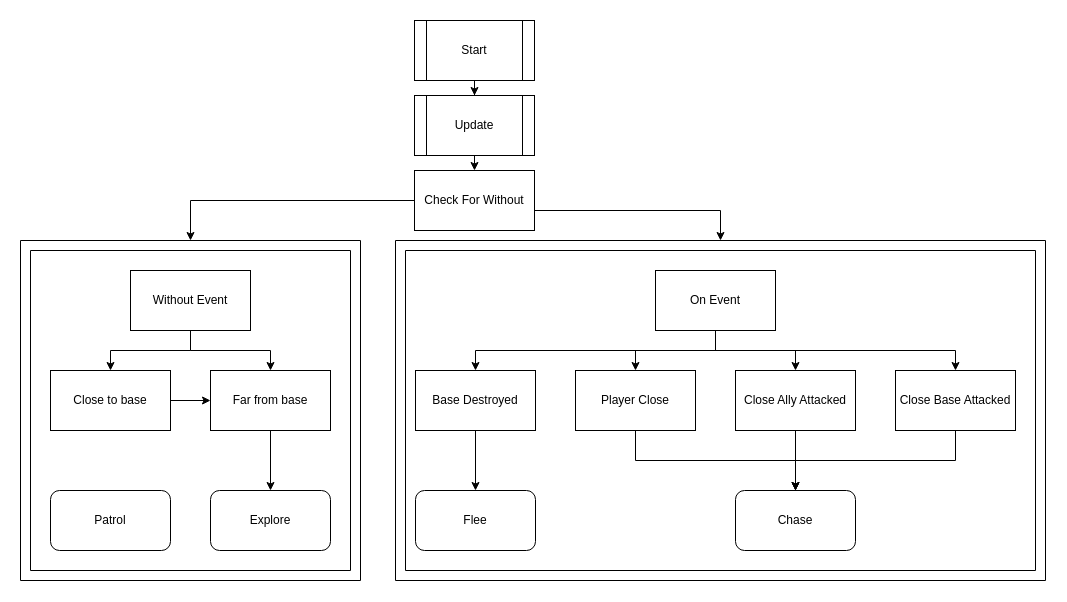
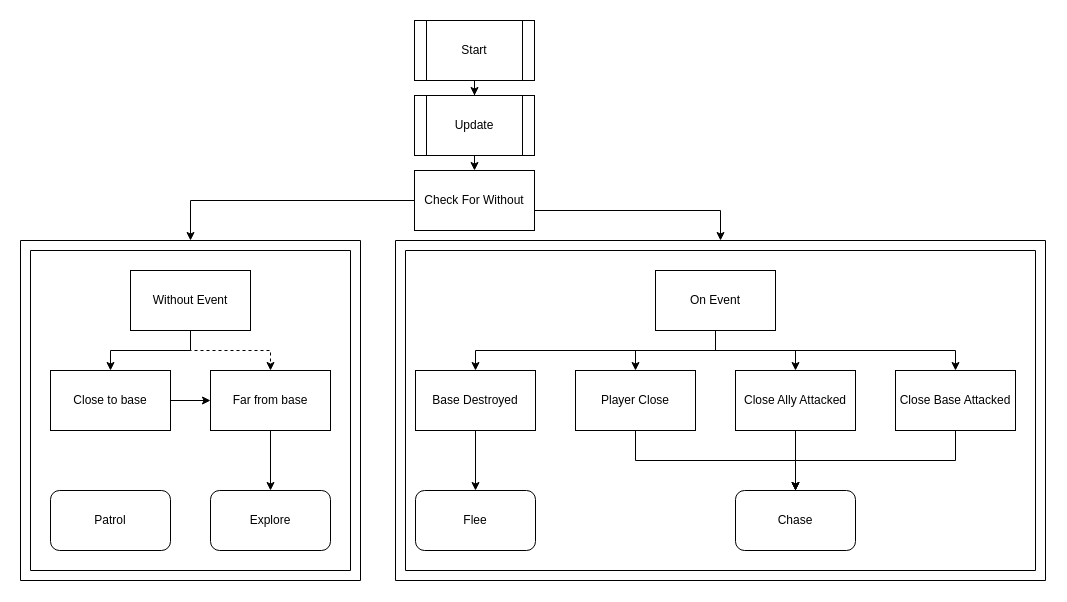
  <mxCell id="0" />
  <mxCell id="1" parent="0" />
  <mxCell id="2" value="" style="verticalLabelPosition=bottom;verticalAlign=top;html=1;shape=mxgraph.basic.frame;dx=10;" parent="1" vertex="1"><mxGeometry x="20" y="240" width="340" height="340" as="geometry" /></mxCell>
  <mxCell id="3" style="edgeStyle=orthogonalEdgeStyle;rounded=0;orthogonalLoop=1;jettySize=auto;html=1;entryX=0.5;entryY=0;entryDx=0;entryDy=0;" parent="1" source="4" target="34" edge="1"><mxGeometry relative="1" as="geometry" /></mxCell>
  <mxCell id="4" value="Start" style="shape=process;whiteSpace=wrap;html=1;backgroundOutline=1;" parent="1" vertex="1"><mxGeometry x="414" y="20" width="120" height="60" as="geometry" /></mxCell>
  <mxCell id="5" style="edgeStyle=orthogonalEdgeStyle;rounded=0;orthogonalLoop=1;jettySize=auto;html=1;" parent="1" source="6" target="8" edge="1"><mxGeometry relative="1" as="geometry" /></mxCell>
  <mxCell id="6" value="Close to base" style="rounded=0;whiteSpace=wrap;html=1;" parent="1" vertex="1"><mxGeometry x="50" y="370" width="120" height="60" as="geometry" /></mxCell>
  <mxCell id="7" style="edgeStyle=orthogonalEdgeStyle;rounded=0;orthogonalLoop=1;jettySize=auto;html=1;entryX=0.5;entryY=0;entryDx=0;entryDy=0;" parent="1" source="8" target="24" edge="1"><mxGeometry relative="1" as="geometry" /></mxCell>
  <mxCell id="8" value="Far from base" style="rounded=0;whiteSpace=wrap;html=1;" parent="1" vertex="1"><mxGeometry x="210" y="370" width="120" height="60" as="geometry" /></mxCell>
  <mxCell id="9" style="edgeStyle=orthogonalEdgeStyle;rounded=0;orthogonalLoop=1;jettySize=auto;html=1;entryX=0.5;entryY=0;entryDx=0;entryDy=0;" parent="1" source="13" target="18" edge="1"><mxGeometry relative="1" as="geometry" /></mxCell>
  <mxCell id="10" style="edgeStyle=orthogonalEdgeStyle;rounded=0;orthogonalLoop=1;jettySize=auto;html=1;entryX=0.5;entryY=0;entryDx=0;entryDy=0;" parent="1" source="13" target="26" edge="1"><mxGeometry relative="1" as="geometry" /></mxCell>
  <mxCell id="11" style="edgeStyle=orthogonalEdgeStyle;rounded=0;orthogonalLoop=1;jettySize=auto;html=1;entryX=0.5;entryY=0;entryDx=0;entryDy=0;" parent="1" source="13" target="28" edge="1"><mxGeometry relative="1" as="geometry"><Array as="points"><mxPoint x="715" y="350" /><mxPoint x="475" y="350" /></Array></mxGeometry></mxCell>
  <mxCell id="12" style="edgeStyle=orthogonalEdgeStyle;rounded=0;orthogonalLoop=1;jettySize=auto;html=1;entryX=0.5;entryY=0;entryDx=0;entryDy=0;" parent="1" source="13" target="20" edge="1"><mxGeometry relative="1" as="geometry"><Array as="points"><mxPoint x="715" y="350" /><mxPoint x="955" y="350" /></Array></mxGeometry></mxCell>
  <mxCell id="13" value="On Event" style="rounded=0;whiteSpace=wrap;html=1;" parent="1" vertex="1"><mxGeometry x="655" y="270" width="120" height="60" as="geometry" /></mxCell>
- <mxCell id="14" style="edgeStyle=orthogonalEdgeStyle;rounded=0;orthogonalLoop=1;jettySize=auto;html=1;entryX=0.5;entryY=0;entryDx=0;entryDy=0;" parent="1" source="16" target="8" edge="1"><mxGeometry relative="1" as="geometry" /></mxCell>
+ <mxCell id="14" style="edgeStyle=orthogonalEdgeStyle;rounded=0;orthogonalLoop=1;jettySize=auto;html=1;entryX=0.5;entryY=0;entryDx=0;entryDy=0;dashed=1;" parent="1" source="16" target="8" edge="1"><mxGeometry relative="1" as="geometry" /></mxCell>
  <mxCell id="15" style="edgeStyle=orthogonalEdgeStyle;rounded=0;orthogonalLoop=1;jettySize=auto;html=1;exitX=0;exitY=0.5;exitDx=0;exitDy=0;entryX=0.5;entryY=0;entryDx=0;entryDy=0;" parent="1" source="16" target="6" edge="1"><mxGeometry relative="1" as="geometry"><Array as="points"><mxPoint x="130" y="330" /><mxPoint x="190" y="330" /><mxPoint x="190" y="350" /><mxPoint x="110" y="350" /></Array></mxGeometry></mxCell>
  <mxCell id="16" value="Without Event" style="rounded=0;whiteSpace=wrap;html=1;" parent="1" vertex="1"><mxGeometry x="130" y="270" width="120" height="60" as="geometry" /></mxCell>
  <mxCell id="17" style="edgeStyle=orthogonalEdgeStyle;rounded=0;orthogonalLoop=1;jettySize=auto;html=1;entryX=0.5;entryY=0;entryDx=0;entryDy=0;" parent="1" source="18" target="22" edge="1"><mxGeometry relative="1" as="geometry"><Array as="points"><mxPoint x="635" y="460" /><mxPoint x="795" y="460" /></Array></mxGeometry></mxCell>
  <mxCell id="18" value="Player Close" style="rounded=0;whiteSpace=wrap;html=1;" parent="1" vertex="1"><mxGeometry x="575" y="370" width="120" height="60" as="geometry" /></mxCell>
  <mxCell id="19" style="edgeStyle=orthogonalEdgeStyle;rounded=0;orthogonalLoop=1;jettySize=auto;html=1;entryX=0.5;entryY=0;entryDx=0;entryDy=0;" parent="1" source="20" target="22" edge="1"><mxGeometry relative="1" as="geometry"><Array as="points"><mxPoint x="955" y="460" /><mxPoint x="795" y="460" /></Array></mxGeometry></mxCell>
  <mxCell id="20" value="Close Base Attacked" style="rounded=0;whiteSpace=wrap;html=1;" parent="1" vertex="1"><mxGeometry x="895" y="370" width="120" height="60" as="geometry" /></mxCell>
  <mxCell id="21" value="Flee" style="rounded=1;whiteSpace=wrap;html=1;" parent="1" vertex="1"><mxGeometry x="415" y="490" width="120" height="60" as="geometry" /></mxCell>
  <mxCell id="22" value="Chase" style="rounded=1;whiteSpace=wrap;html=1;" parent="1" vertex="1"><mxGeometry x="735" y="490" width="120" height="60" as="geometry" /></mxCell>
  <mxCell id="23" value="Patrol" style="rounded=1;whiteSpace=wrap;html=1;" parent="1" vertex="1"><mxGeometry x="50" y="490" width="120" height="60" as="geometry" /></mxCell>
  <mxCell id="24" value="Explore" style="rounded=1;whiteSpace=wrap;html=1;" parent="1" vertex="1"><mxGeometry x="210" y="490" width="120" height="60" as="geometry" /></mxCell>
  <mxCell id="25" style="edgeStyle=orthogonalEdgeStyle;rounded=0;orthogonalLoop=1;jettySize=auto;html=1;entryX=0.5;entryY=0;entryDx=0;entryDy=0;" parent="1" source="26" target="22" edge="1"><mxGeometry relative="1" as="geometry" /></mxCell>
  <mxCell id="26" value="Close Ally Attacked" style="rounded=0;whiteSpace=wrap;html=1;" parent="1" vertex="1"><mxGeometry x="735" y="370" width="120" height="60" as="geometry" /></mxCell>
  <mxCell id="27" style="edgeStyle=orthogonalEdgeStyle;rounded=0;orthogonalLoop=1;jettySize=auto;html=1;entryX=0.5;entryY=0;entryDx=0;entryDy=0;" parent="1" source="28" target="21" edge="1"><mxGeometry relative="1" as="geometry" /></mxCell>
  <mxCell id="28" value="Base Destroyed" style="rounded=0;whiteSpace=wrap;html=1;" parent="1" vertex="1"><mxGeometry x="415" y="370" width="120" height="60" as="geometry" /></mxCell>
  <mxCell id="29" style="edgeStyle=orthogonalEdgeStyle;rounded=0;orthogonalLoop=1;jettySize=auto;html=1;entryX=0.5;entryY=0;entryDx=0;entryDy=0;entryPerimeter=0;" parent="1" source="31" target="32" edge="1"><mxGeometry relative="1" as="geometry"><Array as="points"><mxPoint x="720" y="210" /></Array></mxGeometry></mxCell>
  <mxCell id="30" style="edgeStyle=orthogonalEdgeStyle;rounded=0;orthogonalLoop=1;jettySize=auto;html=1;entryX=0.5;entryY=0;entryDx=0;entryDy=0;entryPerimeter=0;" parent="1" source="31" target="2" edge="1"><mxGeometry relative="1" as="geometry" /></mxCell>
  <mxCell id="31" value="Check For Without" style="rounded=0;whiteSpace=wrap;html=1;" parent="1" vertex="1"><mxGeometry x="414" y="170" width="120" height="60" as="geometry" /></mxCell>
  <mxCell id="32" value="" style="verticalLabelPosition=bottom;verticalAlign=top;html=1;shape=mxgraph.basic.frame;dx=10;" parent="1" vertex="1"><mxGeometry x="395" y="240" width="650" height="340" as="geometry" /></mxCell>
  <mxCell id="33" style="edgeStyle=orthogonalEdgeStyle;rounded=0;orthogonalLoop=1;jettySize=auto;html=1;exitX=0.5;exitY=1;exitDx=0;exitDy=0;entryX=0.5;entryY=0;entryDx=0;entryDy=0;" parent="1" source="34" target="31" edge="1"><mxGeometry relative="1" as="geometry" /></mxCell>
  <mxCell id="34" value="&lt;div&gt;Update&lt;/div&gt;" style="shape=process;whiteSpace=wrap;html=1;backgroundOutline=1;" parent="1" vertex="1"><mxGeometry x="414" y="95" width="120" height="60" as="geometry" /></mxCell>
